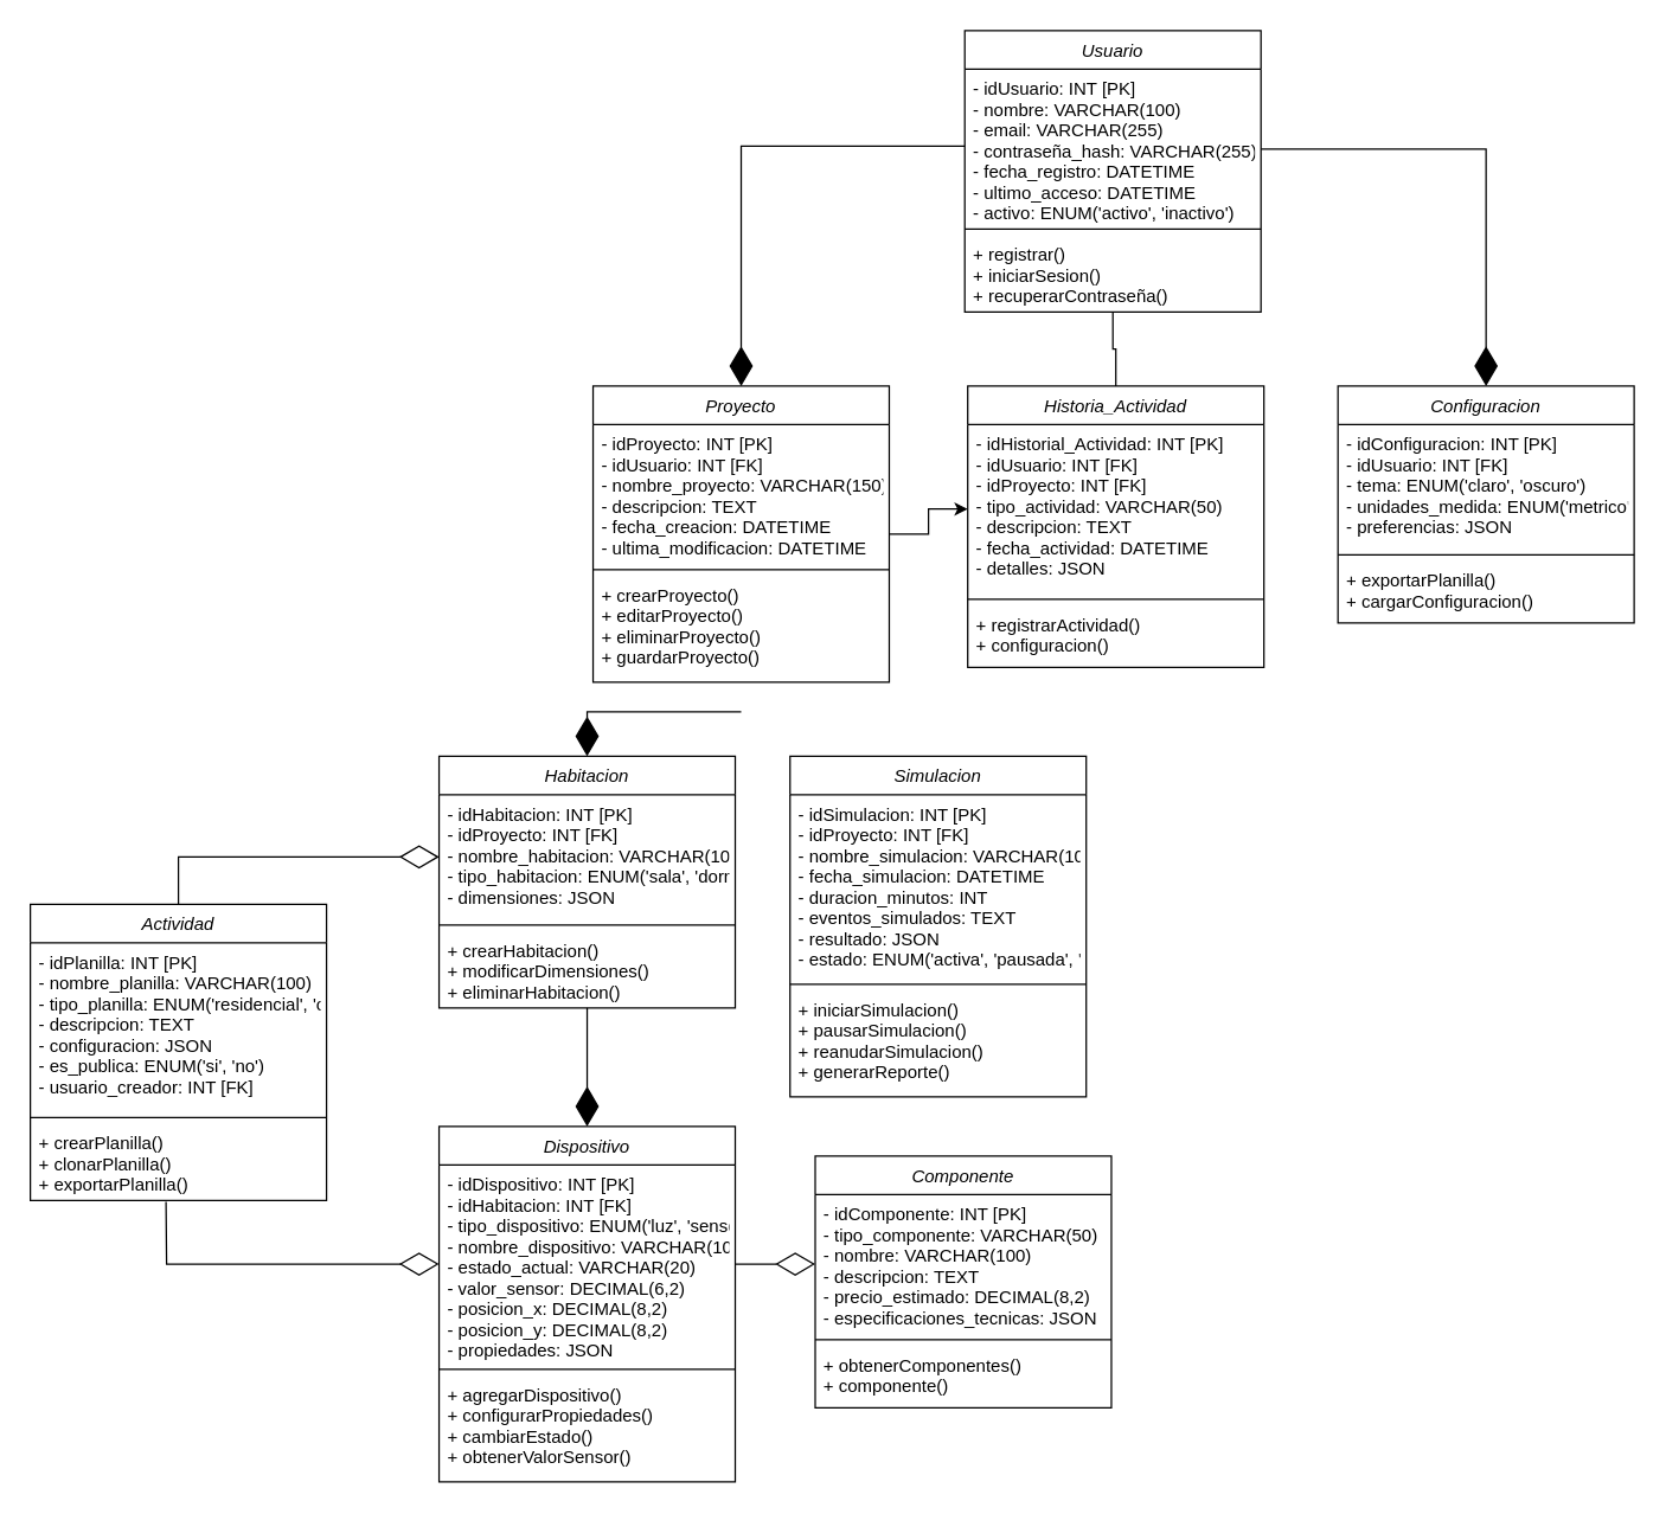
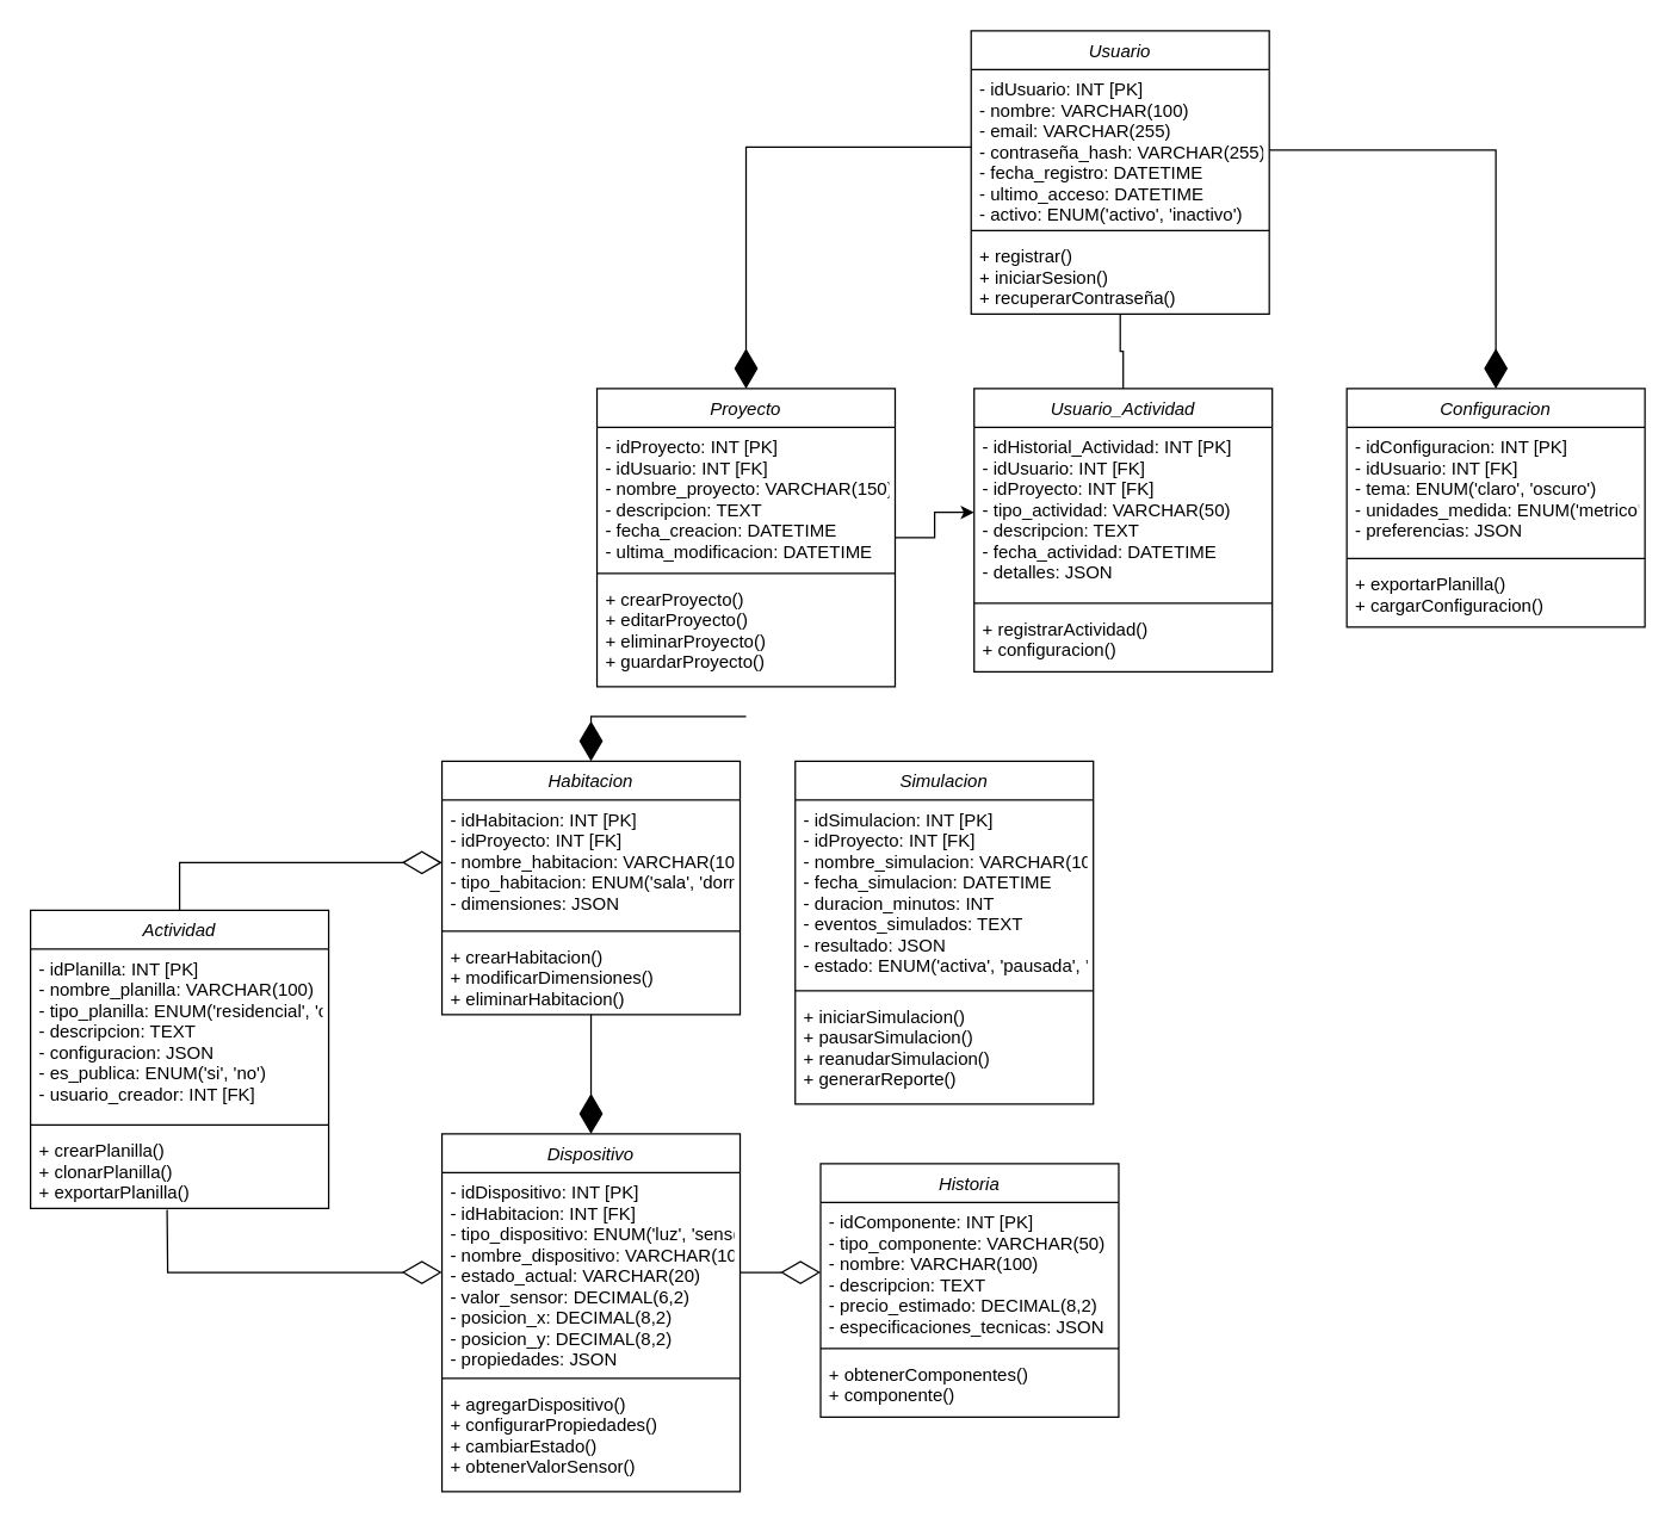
  <mxCell id="0" />
  <mxCell id="1" parent="0" />
  <mxCell id="2" style="edgeStyle=orthogonalEdgeStyle;rounded=0;orthogonalLoop=1;jettySize=auto;html=1;entryX=0.5;entryY=0;entryDx=0;entryDy=0;endArrow=none;" edge="1" parent="1" source="3" target="32"><mxGeometry relative="1" as="geometry" /></mxCell>
  <mxCell id="3" value="Usuario" style="swimlane;fontStyle=2;align=center;verticalAlign=top;childLayout=stackLayout;horizontal=1;startSize=26;horizontalStack=0;resizeParent=1;resizeLast=0;collapsible=1;marginBottom=0;rounded=0;shadow=0;strokeWidth=1;" parent="1" vertex="1"><mxGeometry x="651" y="20" width="200" height="190" as="geometry"><mxRectangle x="230" y="140" width="160" height="26" as="alternateBounds" /></mxGeometry></mxCell>
  <mxCell id="4" value="- idUsuario: INT [PK]&#10;    - nombre: VARCHAR(100)&#10;    - email: VARCHAR(255)&#10;    - contraseña_hash: VARCHAR(255)&#10;    - fecha_registro: DATETIME&#10;    - ultimo_acceso: DATETIME&#10;    - activo: ENUM('activo', 'inactivo')" style="text;align=left;verticalAlign=top;spacingLeft=4;spacingRight=4;overflow=hidden;rotatable=0;points=[[0,0.5],[1,0.5]];portConstraint=eastwest;" parent="3" vertex="1"><mxGeometry y="26" width="200" height="104" as="geometry" /></mxCell>
  <mxCell id="5" value="" style="line;html=1;strokeWidth=1;align=left;verticalAlign=middle;spacingTop=-1;spacingLeft=3;spacingRight=3;rotatable=0;labelPosition=right;points=[];portConstraint=eastwest;" parent="3" vertex="1"><mxGeometry y="130" width="200" height="8" as="geometry" /></mxCell>
  <mxCell id="6" value="+ registrar()&#10;+ iniciarSesion()&#10;+ recuperarContraseña()" style="text;align=left;verticalAlign=top;spacingLeft=4;spacingRight=4;overflow=hidden;rotatable=0;points=[[0,0.5],[1,0.5]];portConstraint=eastwest;" parent="3" vertex="1"><mxGeometry y="138" width="200" height="52" as="geometry" /></mxCell>
  <mxCell id="7" style="edgeStyle=orthogonalEdgeStyle;rounded=0;orthogonalLoop=1;jettySize=auto;html=1;entryX=0;entryY=0.5;entryDx=0;entryDy=0;" edge="1" parent="1" source="8" target="33"><mxGeometry relative="1" as="geometry" /></mxCell>
  <mxCell id="8" value="Proyecto" style="swimlane;fontStyle=2;align=center;verticalAlign=top;childLayout=stackLayout;horizontal=1;startSize=26;horizontalStack=0;resizeParent=1;resizeLast=0;collapsible=1;marginBottom=0;rounded=0;shadow=0;strokeWidth=1;" vertex="1" parent="1"><mxGeometry x="400" y="260" width="200" height="200" as="geometry"><mxRectangle x="230" y="140" width="160" height="26" as="alternateBounds" /></mxGeometry></mxCell>
  <mxCell id="9" value="- idProyecto: INT [PK]&#10;    - idUsuario: INT [FK]&#10;    - nombre_proyecto: VARCHAR(150)&#10;    - descripcion: TEXT&#10;    - fecha_creacion: DATETIME&#10;    - ultima_modificacion: DATETIME" style="text;align=left;verticalAlign=top;spacingLeft=4;spacingRight=4;overflow=hidden;rotatable=0;points=[[0,0.5],[1,0.5]];portConstraint=eastwest;" vertex="1" parent="8"><mxGeometry y="26" width="200" height="94" as="geometry" /></mxCell>
  <mxCell id="10" value="" style="line;html=1;strokeWidth=1;align=left;verticalAlign=middle;spacingTop=-1;spacingLeft=3;spacingRight=3;rotatable=0;labelPosition=right;points=[];portConstraint=eastwest;" vertex="1" parent="8"><mxGeometry y="120" width="200" height="8" as="geometry" /></mxCell>
  <mxCell id="11" value="+ crearProyecto()&#10;    + editarProyecto()&#10;    + eliminarProyecto()&#10;    + guardarProyecto()" style="text;align=left;verticalAlign=top;spacingLeft=4;spacingRight=4;overflow=hidden;rotatable=0;points=[[0,0.5],[1,0.5]];portConstraint=eastwest;" vertex="1" parent="8"><mxGeometry y="128" width="200" height="72" as="geometry" /></mxCell>
  <mxCell id="12" value="Habitacion" style="swimlane;fontStyle=2;align=center;verticalAlign=top;childLayout=stackLayout;horizontal=1;startSize=26;horizontalStack=0;resizeParent=1;resizeLast=0;collapsible=1;marginBottom=0;rounded=0;shadow=0;strokeWidth=1;" vertex="1" parent="1"><mxGeometry x="296" y="510" width="200" height="170" as="geometry"><mxRectangle x="230" y="140" width="160" height="26" as="alternateBounds" /></mxGeometry></mxCell>
  <mxCell id="13" value="- idHabitacion: INT [PK]&#10;    - idProyecto: INT [FK]&#10;    - nombre_habitacion: VARCHAR(100)&#10;    - tipo_habitacion: ENUM('sala', 'dormitorio', 'cocina', 'baño')&#10;    - dimensiones: JSON" style="text;align=left;verticalAlign=top;spacingLeft=4;spacingRight=4;overflow=hidden;rotatable=0;points=[[0,0.5],[1,0.5]];portConstraint=eastwest;" vertex="1" parent="12"><mxGeometry y="26" width="200" height="84" as="geometry" /></mxCell>
  <mxCell id="14" value="" style="line;html=1;strokeWidth=1;align=left;verticalAlign=middle;spacingTop=-1;spacingLeft=3;spacingRight=3;rotatable=0;labelPosition=right;points=[];portConstraint=eastwest;" vertex="1" parent="12"><mxGeometry y="110" width="200" height="8" as="geometry" /></mxCell>
  <mxCell id="15" value="+ crearHabitacion()&#10;    + modificarDimensiones()&#10;    + eliminarHabitacion()" style="text;align=left;verticalAlign=top;spacingLeft=4;spacingRight=4;overflow=hidden;rotatable=0;points=[[0,0.5],[1,0.5]];portConstraint=eastwest;" vertex="1" parent="12"><mxGeometry y="118" width="200" height="52" as="geometry" /></mxCell>
  <mxCell id="16" value="Dispositivo" style="swimlane;fontStyle=2;align=center;verticalAlign=top;childLayout=stackLayout;horizontal=1;startSize=26;horizontalStack=0;resizeParent=1;resizeLast=0;collapsible=1;marginBottom=0;rounded=0;shadow=0;strokeWidth=1;" vertex="1" parent="1"><mxGeometry x="296" y="760" width="200" height="240" as="geometry"><mxRectangle x="230" y="140" width="160" height="26" as="alternateBounds" /></mxGeometry></mxCell>
  <mxCell id="17" value="- idDispositivo: INT [PK]&#10;    - idHabitacion: INT [FK]&#10;    - tipo_dispositivo: ENUM('luz', 'sensor_movimiento', 'termostato', 'actuador')&#10;    - nombre_dispositivo: VARCHAR(100)&#10;    - estado_actual: VARCHAR(20)&#10;    - valor_sensor: DECIMAL(6,2)&#10;    - posicion_x: DECIMAL(8,2)&#10;    - posicion_y: DECIMAL(8,2)&#10;    - propiedades: JSON" style="text;align=left;verticalAlign=top;spacingLeft=4;spacingRight=4;overflow=hidden;rotatable=0;points=[[0,0.5],[1,0.5]];portConstraint=eastwest;" vertex="1" parent="16"><mxGeometry y="26" width="200" height="134" as="geometry" /></mxCell>
  <mxCell id="18" value="" style="line;html=1;strokeWidth=1;align=left;verticalAlign=middle;spacingTop=-1;spacingLeft=3;spacingRight=3;rotatable=0;labelPosition=right;points=[];portConstraint=eastwest;" vertex="1" parent="16"><mxGeometry y="160" width="200" height="8" as="geometry" /></mxCell>
  <mxCell id="19" value="+ agregarDispositivo()&#10;    + configurarPropiedades()&#10;    + cambiarEstado()&#10;    + obtenerValorSensor()" style="text;align=left;verticalAlign=top;spacingLeft=4;spacingRight=4;overflow=hidden;rotatable=0;points=[[0,0.5],[1,0.5]];portConstraint=eastwest;" vertex="1" parent="16"><mxGeometry y="168" width="200" height="72" as="geometry" /></mxCell>
- <mxCell id="20" value="Componente" style="swimlane;fontStyle=2;align=center;verticalAlign=top;childLayout=stackLayout;horizontal=1;startSize=26;horizontalStack=0;resizeParent=1;resizeLast=0;collapsible=1;marginBottom=0;rounded=0;shadow=0;strokeWidth=1;" vertex="1" parent="1"><mxGeometry x="550" y="780" width="200" height="170" as="geometry"><mxRectangle x="230" y="140" width="160" height="26" as="alternateBounds" /></mxGeometry></mxCell>
+ <mxCell id="20" value="Historia" style="swimlane;fontStyle=2;align=center;verticalAlign=top;childLayout=stackLayout;horizontal=1;startSize=26;horizontalStack=0;resizeParent=1;resizeLast=0;collapsible=1;marginBottom=0;rounded=0;shadow=0;strokeWidth=1;" vertex="1" parent="1"><mxGeometry x="550" y="780" width="200" height="170" as="geometry"><mxRectangle x="230" y="140" width="160" height="26" as="alternateBounds" /></mxGeometry></mxCell>
  <mxCell id="21" value="- idComponente: INT [PK]&#10;    - tipo_componente: VARCHAR(50)&#10;    - nombre: VARCHAR(100)&#10;    - descripcion: TEXT&#10;    - precio_estimado: DECIMAL(8,2)&#10;    - especificaciones_tecnicas: JSON" style="text;align=left;verticalAlign=top;spacingLeft=4;spacingRight=4;overflow=hidden;rotatable=0;points=[[0,0.5],[1,0.5]];portConstraint=eastwest;" vertex="1" parent="20"><mxGeometry y="26" width="200" height="94" as="geometry" /></mxCell>
  <mxCell id="22" value="" style="line;html=1;strokeWidth=1;align=left;verticalAlign=middle;spacingTop=-1;spacingLeft=3;spacingRight=3;rotatable=0;labelPosition=right;points=[];portConstraint=eastwest;" vertex="1" parent="20"><mxGeometry y="120" width="200" height="8" as="geometry" /></mxCell>
  <mxCell id="23" value="+ obtenerComponentes()&#10;    + componente()" style="text;align=left;verticalAlign=top;spacingLeft=4;spacingRight=4;overflow=hidden;rotatable=0;points=[[0,0.5],[1,0.5]];portConstraint=eastwest;" vertex="1" parent="20"><mxGeometry y="128" width="200" height="42" as="geometry" /></mxCell>
  <mxCell id="24" value="Simulacion" style="swimlane;fontStyle=2;align=center;verticalAlign=top;childLayout=stackLayout;horizontal=1;startSize=26;horizontalStack=0;resizeParent=1;resizeLast=0;collapsible=1;marginBottom=0;rounded=0;shadow=0;strokeWidth=1;" vertex="1" parent="1"><mxGeometry x="533" y="510" width="200" height="230" as="geometry"><mxRectangle x="230" y="140" width="160" height="26" as="alternateBounds" /></mxGeometry></mxCell>
  <mxCell id="25" value="- idSimulacion: INT [PK]&#10;    - idProyecto: INT [FK]&#10;    - nombre_simulacion: VARCHAR(100)&#10;    - fecha_simulacion: DATETIME&#10;    - duracion_minutos: INT&#10;    - eventos_simulados: TEXT&#10;    - resultado: JSON&#10;    - estado: ENUM('activa', 'pausada', 'finalizada')" style="text;align=left;verticalAlign=top;spacingLeft=4;spacingRight=4;overflow=hidden;rotatable=0;points=[[0,0.5],[1,0.5]];portConstraint=eastwest;" vertex="1" parent="24"><mxGeometry y="26" width="200" height="124" as="geometry" /></mxCell>
  <mxCell id="26" value="" style="line;html=1;strokeWidth=1;align=left;verticalAlign=middle;spacingTop=-1;spacingLeft=3;spacingRight=3;rotatable=0;labelPosition=right;points=[];portConstraint=eastwest;" vertex="1" parent="24"><mxGeometry y="150" width="200" height="8" as="geometry" /></mxCell>
  <mxCell id="27" value="+ iniciarSimulacion()&#10;    + pausarSimulacion()&#10;    + reanudarSimulacion()&#10;    + generarReporte()" style="text;align=left;verticalAlign=top;spacingLeft=4;spacingRight=4;overflow=hidden;rotatable=0;points=[[0,0.5],[1,0.5]];portConstraint=eastwest;" vertex="1" parent="24"><mxGeometry y="158" width="200" height="72" as="geometry" /></mxCell>
  <mxCell id="28" value="Configuracion" style="swimlane;fontStyle=2;align=center;verticalAlign=top;childLayout=stackLayout;horizontal=1;startSize=26;horizontalStack=0;resizeParent=1;resizeLast=0;collapsible=1;marginBottom=0;rounded=0;shadow=0;strokeWidth=1;" vertex="1" parent="1"><mxGeometry x="903" y="260" width="200" height="160" as="geometry"><mxRectangle x="230" y="140" width="160" height="26" as="alternateBounds" /></mxGeometry></mxCell>
  <mxCell id="29" value="- idConfiguracion: INT [PK]&#10;    - idUsuario: INT [FK]&#10;    - tema: ENUM('claro', 'oscuro')&#10;    - unidades_medida: ENUM('metrico', 'imperial')&#10;    - preferencias: JSON" style="text;align=left;verticalAlign=top;spacingLeft=4;spacingRight=4;overflow=hidden;rotatable=0;points=[[0,0.5],[1,0.5]];portConstraint=eastwest;" vertex="1" parent="28"><mxGeometry y="26" width="200" height="84" as="geometry" /></mxCell>
  <mxCell id="30" value="" style="line;html=1;strokeWidth=1;align=left;verticalAlign=middle;spacingTop=-1;spacingLeft=3;spacingRight=3;rotatable=0;labelPosition=right;points=[];portConstraint=eastwest;" vertex="1" parent="28"><mxGeometry y="110" width="200" height="8" as="geometry" /></mxCell>
  <mxCell id="31" value="+ exportarPlanilla()&#10;    + cargarConfiguracion()" style="text;align=left;verticalAlign=top;spacingLeft=4;spacingRight=4;overflow=hidden;rotatable=0;points=[[0,0.5],[1,0.5]];portConstraint=eastwest;" vertex="1" parent="28"><mxGeometry y="118" width="200" height="42" as="geometry" /></mxCell>
- <mxCell id="32" value="Historia_Actividad" style="swimlane;fontStyle=2;align=center;verticalAlign=top;childLayout=stackLayout;horizontal=1;startSize=26;horizontalStack=0;resizeParent=1;resizeLast=0;collapsible=1;marginBottom=0;rounded=0;shadow=0;strokeWidth=1;" vertex="1" parent="1"><mxGeometry x="653" y="260" width="200" height="190" as="geometry"><mxRectangle x="230" y="140" width="160" height="26" as="alternateBounds" /></mxGeometry></mxCell>
+ <mxCell id="32" value="Usuario_Actividad" style="swimlane;fontStyle=2;align=center;verticalAlign=top;childLayout=stackLayout;horizontal=1;startSize=26;horizontalStack=0;resizeParent=1;resizeLast=0;collapsible=1;marginBottom=0;rounded=0;shadow=0;strokeWidth=1;" vertex="1" parent="1"><mxGeometry x="653" y="260" width="200" height="190" as="geometry"><mxRectangle x="230" y="140" width="160" height="26" as="alternateBounds" /></mxGeometry></mxCell>
  <mxCell id="33" value="- idHistorial_Actividad: INT [PK]&#10;    - idUsuario: INT [FK]&#10;    - idProyecto: INT [FK]&#10;    - tipo_actividad: VARCHAR(50)&#10;    - descripcion: TEXT&#10;    - fecha_actividad: DATETIME&#10;    - detalles: JSON" style="text;align=left;verticalAlign=top;spacingLeft=4;spacingRight=4;overflow=hidden;rotatable=0;points=[[0,0.5],[1,0.5]];portConstraint=eastwest;" vertex="1" parent="32"><mxGeometry y="26" width="200" height="114" as="geometry" /></mxCell>
  <mxCell id="34" value="" style="line;html=1;strokeWidth=1;align=left;verticalAlign=middle;spacingTop=-1;spacingLeft=3;spacingRight=3;rotatable=0;labelPosition=right;points=[];portConstraint=eastwest;" vertex="1" parent="32"><mxGeometry y="140" width="200" height="8" as="geometry" /></mxCell>
  <mxCell id="35" value="+ registrarActividad()&#10;    + configuracion()" style="text;align=left;verticalAlign=top;spacingLeft=4;spacingRight=4;overflow=hidden;rotatable=0;points=[[0,0.5],[1,0.5]];portConstraint=eastwest;" vertex="1" parent="32"><mxGeometry y="148" width="200" height="42" as="geometry" /></mxCell>
  <mxCell id="36" value="Actividad" style="swimlane;fontStyle=2;align=center;verticalAlign=top;childLayout=stackLayout;horizontal=1;startSize=26;horizontalStack=0;resizeParent=1;resizeLast=0;collapsible=1;marginBottom=0;rounded=0;shadow=0;strokeWidth=1;" vertex="1" parent="1"><mxGeometry x="20" y="610" width="200" height="200" as="geometry"><mxRectangle x="230" y="140" width="160" height="26" as="alternateBounds" /></mxGeometry></mxCell>
  <mxCell id="37" value="- idPlanilla: INT [PK]&#10;    - nombre_planilla: VARCHAR(100)&#10;    - tipo_planilla: ENUM('residencial', 'comercial', 'personalizado')&#10;    - descripcion: TEXT&#10;    - configuracion: JSON&#10;    - es_publica: ENUM('si', 'no')&#10;    - usuario_creador: INT [FK]" style="text;align=left;verticalAlign=top;spacingLeft=4;spacingRight=4;overflow=hidden;rotatable=0;points=[[0,0.5],[1,0.5]];portConstraint=eastwest;" vertex="1" parent="36"><mxGeometry y="26" width="200" height="114" as="geometry" /></mxCell>
  <mxCell id="38" value="" style="line;html=1;strokeWidth=1;align=left;verticalAlign=middle;spacingTop=-1;spacingLeft=3;spacingRight=3;rotatable=0;labelPosition=right;points=[];portConstraint=eastwest;" vertex="1" parent="36"><mxGeometry y="140" width="200" height="8" as="geometry" /></mxCell>
  <mxCell id="39" value="+ crearPlanilla()&#10;    + clonarPlanilla()&#10;    + exportarPlanilla()" style="text;align=left;verticalAlign=top;spacingLeft=4;spacingRight=4;overflow=hidden;rotatable=0;points=[[0,0.5],[1,0.5]];portConstraint=eastwest;" vertex="1" parent="36"><mxGeometry y="148" width="200" height="52" as="geometry" /></mxCell>
  <mxCell id="40" value="" style="endArrow=diamondThin;endFill=1;endSize=24;html=1;rounded=0;entryX=0.5;entryY=0;entryDx=0;entryDy=0;exitX=0;exitY=0.5;exitDx=0;exitDy=0;" edge="1" parent="1" source="4" target="8"><mxGeometry width="160" relative="1" as="geometry"><mxPoint x="296" y="208.75" as="sourcePoint" /><mxPoint x="456" y="208.75" as="targetPoint" /><Array as="points"><mxPoint x="500" y="98" /></Array></mxGeometry></mxCell>
  <mxCell id="41" value="" style="endArrow=diamondThin;endFill=1;endSize=24;html=1;rounded=0;entryX=0.5;entryY=0;entryDx=0;entryDy=0;" edge="1" parent="1" target="12"><mxGeometry width="160" relative="1" as="geometry"><mxPoint x="500" y="480" as="sourcePoint" /><mxPoint x="400" y="480" as="targetPoint" /><Array as="points"><mxPoint x="396" y="480" /></Array></mxGeometry></mxCell>
  <mxCell id="42" value="" style="endArrow=diamondThin;endFill=1;endSize=24;html=1;rounded=0;entryX=0.5;entryY=0;entryDx=0;entryDy=0;" edge="1" parent="1" target="16"><mxGeometry width="160" relative="1" as="geometry"><mxPoint x="396" y="680" as="sourcePoint" /><mxPoint x="510" y="650" as="targetPoint" /></mxGeometry></mxCell>
  <mxCell id="43" value="" style="endArrow=diamondThin;endFill=1;endSize=24;html=1;rounded=0;entryX=0.5;entryY=0;entryDx=0;entryDy=0;" edge="1" parent="1" target="28"><mxGeometry width="160" relative="1" as="geometry"><mxPoint x="851" y="100" as="sourcePoint" /><mxPoint x="1011" y="100" as="targetPoint" /><Array as="points"><mxPoint x="1003" y="100" /></Array></mxGeometry></mxCell>
  <mxCell id="44" value="" style="endArrow=diamondThin;endFill=0;endSize=24;html=1;rounded=0;exitX=1;exitY=0.5;exitDx=0;exitDy=0;entryX=0;entryY=0.5;entryDx=0;entryDy=0;" edge="1" parent="1" source="17" target="21"><mxGeometry width="160" relative="1" as="geometry"><mxPoint x="533" y="900" as="sourcePoint" /><mxPoint x="693" y="900" as="targetPoint" /></mxGeometry></mxCell>
  <mxCell id="45" value="" style="endArrow=diamondThin;endFill=0;endSize=24;html=1;rounded=0;entryX=0;entryY=0.5;entryDx=0;entryDy=0;exitX=0.5;exitY=0;exitDx=0;exitDy=0;" edge="1" parent="1" source="36" target="13"><mxGeometry width="160" relative="1" as="geometry"><mxPoint x="120" y="594.6" as="sourcePoint" /><mxPoint x="280" y="594.6" as="targetPoint" /><Array as="points"><mxPoint x="120" y="578" /></Array></mxGeometry></mxCell>
  <mxCell id="46" value="" style="endArrow=diamondThin;endFill=0;endSize=24;html=1;rounded=0;entryX=0;entryY=0.5;entryDx=0;entryDy=0;exitX=0.458;exitY=1.018;exitDx=0;exitDy=0;exitPerimeter=0;" edge="1" parent="1" source="39" target="17"><mxGeometry width="160" relative="1" as="geometry"><mxPoint x="110" y="864.6" as="sourcePoint" /><mxPoint x="270" y="864.6" as="targetPoint" /><Array as="points"><mxPoint x="112" y="853" /></Array></mxGeometry></mxCell>
